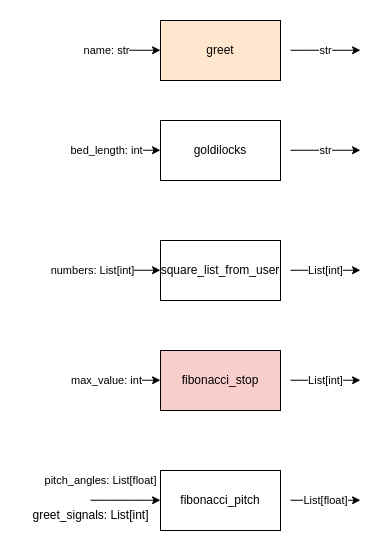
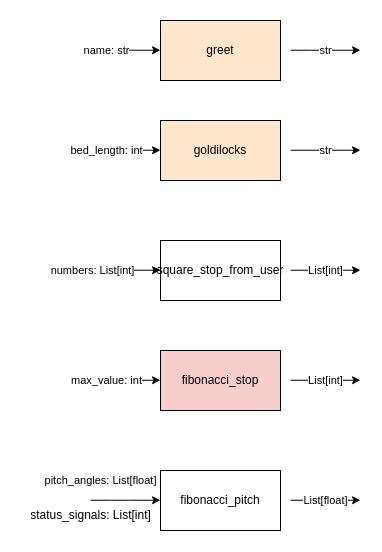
  <mxCell id="0" />
  <mxCell id="1" parent="0" />
  <mxCell id="2" value="greet" style="rounded=0;whiteSpace=wrap;html=1;fillColor=#ffe6cc;" vertex="1" parent="1"><mxGeometry x="160" y="20" width="120" height="60" as="geometry" /></mxCell>
  <mxCell id="3" value="" style="endArrow=classic;html=1;" edge="1" parent="1"><mxGeometry width="50" height="50" relative="1" as="geometry"><mxPoint x="90" y="49.74" as="sourcePoint" /><mxPoint x="160" y="49.74" as="targetPoint" /><Array as="points"><mxPoint x="120" y="49.74" /></Array></mxGeometry></mxCell>
  <mxCell id="4" value="name: str" style="edgeLabel;html=1;align=center;verticalAlign=middle;resizable=0;points=[];" vertex="1" connectable="0" parent="3"><mxGeometry x="-0.562" relative="1" as="geometry"><mxPoint as="offset" /></mxGeometry></mxCell>
  <mxCell id="5" value="str" style="endArrow=classic;html=1;" edge="1" parent="1"><mxGeometry width="50" height="50" relative="1" as="geometry"><mxPoint x="290" y="49.74" as="sourcePoint" /><mxPoint x="360" y="49.74" as="targetPoint" /><Array as="points"><mxPoint x="320" y="49.74" /></Array></mxGeometry></mxCell>
- <mxCell id="6" value="goldilocks" style="rounded=0;whiteSpace=wrap;html=1;" vertex="1" parent="1"><mxGeometry x="160" y="120" width="120" height="60" as="geometry" /></mxCell>
+ <mxCell id="6" value="goldilocks" style="rounded=0;whiteSpace=wrap;html=1;fillColor=#ffe6cc;" vertex="1" parent="1"><mxGeometry x="160" y="120" width="120" height="60" as="geometry" /></mxCell>
  <mxCell id="7" value="" style="endArrow=classic;html=1;" edge="1" parent="1"><mxGeometry width="50" height="50" relative="1" as="geometry"><mxPoint x="90" y="149.74" as="sourcePoint" /><mxPoint x="160" y="149.74" as="targetPoint" /><Array as="points"><mxPoint x="120" y="149.74" /></Array></mxGeometry></mxCell>
  <mxCell id="8" value="bed_length: int" style="edgeLabel;html=1;align=center;verticalAlign=middle;resizable=0;points=[];" vertex="1" connectable="0" parent="7"><mxGeometry x="-0.562" relative="1" as="geometry"><mxPoint as="offset" /></mxGeometry></mxCell>
  <mxCell id="9" value="str" style="endArrow=classic;html=1;" edge="1" parent="1"><mxGeometry width="50" height="50" relative="1" as="geometry"><mxPoint x="290" y="149.74" as="sourcePoint" /><mxPoint x="360" y="149.74" as="targetPoint" /><Array as="points" /></mxGeometry></mxCell>
- <mxCell id="10" value="square_list_from_user" style="rounded=0;whiteSpace=wrap;html=1;" vertex="1" parent="1"><mxGeometry x="160" y="240" width="120" height="60" as="geometry" /></mxCell>
+ <mxCell id="10" value="square_stop_from_user" style="rounded=0;whiteSpace=wrap;html=1;" vertex="1" parent="1"><mxGeometry x="160" y="240" width="120" height="60" as="geometry" /></mxCell>
  <mxCell id="11" value="" style="endArrow=classic;html=1;" edge="1" parent="1"><mxGeometry width="50" height="50" relative="1" as="geometry"><mxPoint x="90" y="269.74" as="sourcePoint" /><mxPoint x="160" y="269.74" as="targetPoint" /><Array as="points"><mxPoint x="120" y="269.74" /></Array></mxGeometry></mxCell>
  <mxCell id="12" value="numbers: List[int]" style="edgeLabel;html=1;align=center;verticalAlign=middle;resizable=0;points=[];" vertex="1" connectable="0" parent="11"><mxGeometry x="-0.384" relative="1" as="geometry"><mxPoint x="-21" as="offset" /></mxGeometry></mxCell>
  <mxCell id="13" value="List[int]" style="endArrow=classic;html=1;" edge="1" parent="1"><mxGeometry width="50" height="50" relative="1" as="geometry"><mxPoint x="290" y="269.74" as="sourcePoint" /><mxPoint x="360" y="269.74" as="targetPoint" /><Array as="points"><mxPoint x="320" y="269.74" /></Array></mxGeometry></mxCell>
  <mxCell id="14" value="fibonacci_stop" style="rounded=0;whiteSpace=wrap;html=1;fillColor=#f8cecc;" vertex="1" parent="1"><mxGeometry x="160" y="350" width="120" height="60" as="geometry" /></mxCell>
  <mxCell id="15" value="" style="endArrow=classic;html=1;" edge="1" parent="1"><mxGeometry width="50" height="50" relative="1" as="geometry"><mxPoint x="90" y="379.74" as="sourcePoint" /><mxPoint x="160" y="379.74" as="targetPoint" /><Array as="points"><mxPoint x="120" y="379.74" /></Array></mxGeometry></mxCell>
  <mxCell id="16" value="max_value: int" style="edgeLabel;html=1;align=center;verticalAlign=middle;resizable=0;points=[];" vertex="1" connectable="0" parent="15"><mxGeometry x="-0.562" relative="1" as="geometry"><mxPoint as="offset" /></mxGeometry></mxCell>
  <mxCell id="17" value="List[int]" style="endArrow=classic;html=1;" edge="1" parent="1"><mxGeometry width="50" height="50" relative="1" as="geometry"><mxPoint x="290" y="379.74" as="sourcePoint" /><mxPoint x="360" y="379.74" as="targetPoint" /><Array as="points"><mxPoint x="320" y="379.74" /></Array></mxGeometry></mxCell>
  <mxCell id="18" value="fibonacci_pitch" style="rounded=0;whiteSpace=wrap;html=1;" vertex="1" parent="1"><mxGeometry x="160" y="470" width="120" height="60" as="geometry" /></mxCell>
  <mxCell id="19" value="" style="endArrow=classic;html=1;" edge="1" parent="1"><mxGeometry width="50" height="50" relative="1" as="geometry"><mxPoint x="90" y="499.74" as="sourcePoint" /><mxPoint x="160" y="499.74" as="targetPoint" /><Array as="points"><mxPoint x="120" y="499.74" /></Array></mxGeometry></mxCell>
  <mxCell id="20" value="pitch_angles: List[float]" style="edgeLabel;html=1;align=center;verticalAlign=middle;resizable=0;points=[];" vertex="1" connectable="0" parent="19"><mxGeometry x="-0.562" relative="1" as="geometry"><mxPoint x="-6" y="-20" as="offset" /></mxGeometry></mxCell>
  <mxCell id="21" value="List[float]" style="endArrow=classic;html=1;" edge="1" parent="1"><mxGeometry width="50" height="50" relative="1" as="geometry"><mxPoint x="290" y="499.74" as="sourcePoint" /><mxPoint x="360" y="499.74" as="targetPoint" /><Array as="points" /></mxGeometry></mxCell>
- <mxCell id="22" value="greet_signals: List[int]" style="text;html=1;align=center;verticalAlign=middle;resizable=0;points=[];autosize=1;strokeColor=none;fillColor=none;" vertex="1" parent="1"><mxGeometry x="20" y="500" width="140" height="30" as="geometry" /></mxCell>
+ <mxCell id="22" value="status_signals: List[int]" style="text;html=1;align=center;verticalAlign=middle;resizable=0;points=[];autosize=1;strokeColor=none;fillColor=none;" vertex="1" parent="1"><mxGeometry x="20" y="500" width="140" height="30" as="geometry" /></mxCell>
